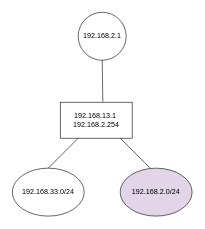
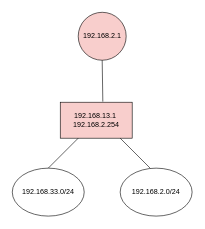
  <mxCell id="0" />
  <mxCell id="1" parent="0" />
  <mxCell id="2" value="192.168.33.0/24" style="ellipse;whiteSpace=wrap;html=1;" vertex="1" parent="1"><mxGeometry x="20" y="280" width="120" height="80" as="geometry" /></mxCell>
- <mxCell id="3" value="192.168.13.1&amp;nbsp; 192.168.2.254" style="rounded=0;whiteSpace=wrap;html=1;" vertex="1" parent="1"><mxGeometry x="100" y="170" width="120" height="60" as="geometry" /></mxCell>
- <mxCell id="4" value="192.168.2.1" style="ellipse;whiteSpace=wrap;html=1;aspect=fixed;" vertex="1" parent="1"><mxGeometry x="130" y="20" width="80" height="80" as="geometry" /></mxCell>
- <mxCell id="5" value="192.168.2.0/24" style="ellipse;whiteSpace=wrap;html=1;fillColor=#e1d5e7;" vertex="1" parent="1"><mxGeometry x="200" y="280" width="120" height="80" as="geometry" /></mxCell>
+ <mxCell id="3" value="192.168.13.1&amp;nbsp; 192.168.2.254" style="rounded=0;whiteSpace=wrap;html=1;fillColor=#f8cecc;" vertex="1" parent="1"><mxGeometry x="100" y="170" width="120" height="60" as="geometry" /></mxCell>
+ <mxCell id="4" value="192.168.2.1" style="ellipse;whiteSpace=wrap;html=1;aspect=fixed;fillColor=#f8cecc;" vertex="1" parent="1"><mxGeometry x="130" y="20" width="80" height="80" as="geometry" /></mxCell>
+ <mxCell id="5" value="192.168.2.0/24" style="ellipse;whiteSpace=wrap;html=1;" vertex="1" parent="1"><mxGeometry x="200" y="280" width="120" height="80" as="geometry" /></mxCell>
  <mxCell id="6" value="" style="endArrow=none;html=1;rounded=0;" edge="1" parent="1"><mxGeometry width="50" height="50" relative="1" as="geometry"><mxPoint x="250" y="280" as="sourcePoint" /><mxPoint x="200" y="230" as="targetPoint" /></mxGeometry></mxCell>
  <mxCell id="7" value="" style="endArrow=none;html=1;rounded=0;exitX=0.592;exitY=-0.017;exitDx=0;exitDy=0;exitPerimeter=0;" edge="1" parent="1" source="3"><mxGeometry width="50" height="50" relative="1" as="geometry"><mxPoint x="170" y="160" as="sourcePoint" /><mxPoint x="170" y="100" as="targetPoint" /></mxGeometry></mxCell>
  <mxCell id="8" value="" style="endArrow=none;html=1;rounded=0;" edge="1" parent="1"><mxGeometry width="50" height="50" relative="1" as="geometry"><mxPoint x="80" y="280" as="sourcePoint" /><mxPoint x="130" y="230" as="targetPoint" /></mxGeometry></mxCell>
